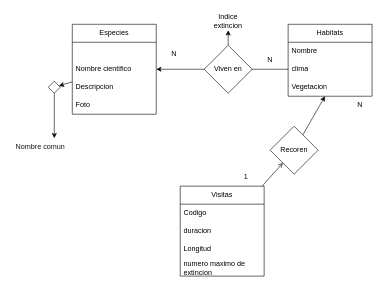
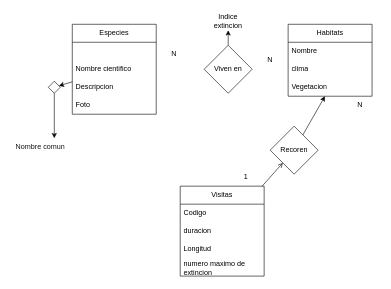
  <mxCell id="0" />
  <mxCell id="1" parent="0" />
  <mxCell id="2" style="edgeStyle=none;html=1;" edge="1" parent="1" source="3" target="30"><mxGeometry relative="1" as="geometry" /></mxCell>
  <mxCell id="3" value="Especies" style="swimlane;fontStyle=0;childLayout=stackLayout;horizontal=1;startSize=30;horizontalStack=0;resizeParent=1;resizeParentMax=0;resizeLast=0;collapsible=1;marginBottom=0;whiteSpace=wrap;html=1;" parent="1" vertex="1"><mxGeometry x="120" y="40" width="140" height="150" as="geometry" /></mxCell>
  <mxCell id="4" value="&lt;span style=&quot;color: rgb(255, 255, 255);&quot;&gt;Nombre comun&lt;/span&gt;" style="text;strokeColor=none;fillColor=none;align=left;verticalAlign=middle;spacingLeft=4;spacingRight=4;overflow=hidden;points=[[0,0.5],[1,0.5]];portConstraint=eastwest;rotatable=0;whiteSpace=wrap;html=1;" parent="3" vertex="1"><mxGeometry y="30" width="140" height="30" as="geometry" /></mxCell>
  <mxCell id="5" value="Nombre cientifico" style="text;strokeColor=none;fillColor=none;align=left;verticalAlign=middle;spacingLeft=4;spacingRight=4;overflow=hidden;points=[[0,0.5],[1,0.5]];portConstraint=eastwest;rotatable=0;whiteSpace=wrap;html=1;" parent="3" vertex="1"><mxGeometry y="60" width="140" height="30" as="geometry" /></mxCell>
  <mxCell id="6" value="Descripcion" style="text;strokeColor=none;fillColor=none;align=left;verticalAlign=middle;spacingLeft=4;spacingRight=4;overflow=hidden;points=[[0,0.5],[1,0.5]];portConstraint=eastwest;rotatable=0;whiteSpace=wrap;html=1;" parent="3" vertex="1"><mxGeometry y="90" width="140" height="30" as="geometry" /></mxCell>
  <mxCell id="7" value="Foto" style="text;strokeColor=none;fillColor=none;align=left;verticalAlign=middle;spacingLeft=4;spacingRight=4;overflow=hidden;points=[[0,0.5],[1,0.5]];portConstraint=eastwest;rotatable=0;whiteSpace=wrap;html=1;" parent="3" vertex="1"><mxGeometry y="120" width="140" height="30" as="geometry" /></mxCell>
  <mxCell id="8" value="Habitats" style="swimlane;fontStyle=0;childLayout=stackLayout;horizontal=1;startSize=30;horizontalStack=0;resizeParent=1;resizeParentMax=0;resizeLast=0;collapsible=1;marginBottom=0;whiteSpace=wrap;html=1;" vertex="1" parent="1"><mxGeometry x="480" y="40" width="140" height="120" as="geometry" /></mxCell>
  <mxCell id="9" value="Nombre" style="text;strokeColor=none;fillColor=none;align=left;verticalAlign=middle;spacingLeft=4;spacingRight=4;overflow=hidden;points=[[0,0.5],[1,0.5]];portConstraint=eastwest;rotatable=0;whiteSpace=wrap;html=1;" vertex="1" parent="8"><mxGeometry y="30" width="140" height="30" as="geometry" /></mxCell>
  <mxCell id="10" value="clima" style="text;strokeColor=none;fillColor=none;align=left;verticalAlign=middle;spacingLeft=4;spacingRight=4;overflow=hidden;points=[[0,0.5],[1,0.5]];portConstraint=eastwest;rotatable=0;whiteSpace=wrap;html=1;" vertex="1" parent="8"><mxGeometry y="60" width="140" height="30" as="geometry" /></mxCell>
  <mxCell id="11" value="Vegetacion" style="text;strokeColor=none;fillColor=none;align=left;verticalAlign=middle;spacingLeft=4;spacingRight=4;overflow=hidden;points=[[0,0.5],[1,0.5]];portConstraint=eastwest;rotatable=0;whiteSpace=wrap;html=1;" vertex="1" parent="8"><mxGeometry y="90" width="140" height="30" as="geometry" /></mxCell>
- <mxCell id="12" style="edgeStyle=none;html=1;" edge="1" parent="1" source="10" target="5"><mxGeometry relative="1" as="geometry" /></mxCell>
  <mxCell id="13" style="edgeStyle=none;html=1;exitX=0.5;exitY=0;exitDx=0;exitDy=0;entryX=0.5;entryY=1;entryDx=0;entryDy=0;" edge="1" parent="1" source="14" target="15"><mxGeometry relative="1" as="geometry" /></mxCell>
  <mxCell id="14" value="Viven en" style="rhombus;whiteSpace=wrap;html=1;" vertex="1" parent="1"><mxGeometry x="340" y="75" width="80" height="80" as="geometry" /></mxCell>
  <mxCell id="15" value="Indice extincion" style="text;html=1;align=center;verticalAlign=middle;whiteSpace=wrap;rounded=0;" vertex="1" parent="1"><mxGeometry x="350" y="20" width="60" height="30" as="geometry" /></mxCell>
  <mxCell id="16" style="edgeStyle=none;html=1;" edge="1" parent="1" source="23" target="11"><mxGeometry relative="1" as="geometry" /></mxCell>
  <mxCell id="17" value="Visitas" style="swimlane;fontStyle=0;childLayout=stackLayout;horizontal=1;startSize=30;horizontalStack=0;resizeParent=1;resizeParentMax=0;resizeLast=0;collapsible=1;marginBottom=0;whiteSpace=wrap;html=1;" vertex="1" parent="1"><mxGeometry x="300" y="310" width="140" height="150" as="geometry" /></mxCell>
  <mxCell id="18" value="Codigo" style="text;strokeColor=none;fillColor=none;align=left;verticalAlign=middle;spacingLeft=4;spacingRight=4;overflow=hidden;points=[[0,0.5],[1,0.5]];portConstraint=eastwest;rotatable=0;whiteSpace=wrap;html=1;" vertex="1" parent="17"><mxGeometry y="30" width="140" height="30" as="geometry" /></mxCell>
  <mxCell id="19" value="duracion" style="text;strokeColor=none;fillColor=none;align=left;verticalAlign=middle;spacingLeft=4;spacingRight=4;overflow=hidden;points=[[0,0.5],[1,0.5]];portConstraint=eastwest;rotatable=0;whiteSpace=wrap;html=1;" vertex="1" parent="17"><mxGeometry y="60" width="140" height="30" as="geometry" /></mxCell>
  <mxCell id="20" value="Longitud" style="text;strokeColor=none;fillColor=none;align=left;verticalAlign=middle;spacingLeft=4;spacingRight=4;overflow=hidden;points=[[0,0.5],[1,0.5]];portConstraint=eastwest;rotatable=0;whiteSpace=wrap;html=1;" vertex="1" parent="17"><mxGeometry y="90" width="140" height="30" as="geometry" /></mxCell>
  <mxCell id="21" value="numero maximo de extincion" style="text;strokeColor=none;fillColor=none;align=left;verticalAlign=middle;spacingLeft=4;spacingRight=4;overflow=hidden;points=[[0,0.5],[1,0.5]];portConstraint=eastwest;rotatable=0;whiteSpace=wrap;html=1;" vertex="1" parent="17"><mxGeometry y="120" width="140" height="30" as="geometry" /></mxCell>
  <mxCell id="22" value="" style="edgeStyle=none;html=1;endArrow=open;" edge="1" parent="1" source="17" target="23"><mxGeometry relative="1" as="geometry"><mxPoint x="426" y="310" as="sourcePoint" /><mxPoint x="539" y="160" as="targetPoint" /></mxGeometry></mxCell>
  <mxCell id="23" value="Recoren" style="rhombus;whiteSpace=wrap;html=1;" vertex="1" parent="1"><mxGeometry x="450" y="210" width="80" height="80" as="geometry" /></mxCell>
  <mxCell id="24" value="N" style="text;html=1;align=center;verticalAlign=middle;whiteSpace=wrap;rounded=0;" vertex="1" parent="1"><mxGeometry x="570" y="160" width="60" height="30" as="geometry" /></mxCell>
  <mxCell id="25" value="1" style="text;html=1;align=center;verticalAlign=middle;whiteSpace=wrap;rounded=0;" vertex="1" parent="1"><mxGeometry x="380" y="280" width="60" height="30" as="geometry" /></mxCell>
  <mxCell id="26" value="N" style="text;html=1;align=center;verticalAlign=middle;whiteSpace=wrap;rounded=0;" vertex="1" parent="1"><mxGeometry x="420" y="85" width="60" height="30" as="geometry" /></mxCell>
  <mxCell id="27" value="N" style="text;html=1;align=center;verticalAlign=middle;whiteSpace=wrap;rounded=0;" vertex="1" parent="1"><mxGeometry x="260" y="75" width="60" height="30" as="geometry" /></mxCell>
  <mxCell id="28" value="&lt;font color=&quot;#121212&quot;&gt;Nombre comun&lt;/font&gt;" style="text;strokeColor=none;fillColor=none;align=left;verticalAlign=middle;spacingLeft=4;spacingRight=4;overflow=hidden;points=[[0,0.5],[1,0.5]];portConstraint=eastwest;rotatable=0;whiteSpace=wrap;html=1;" vertex="1" parent="1"><mxGeometry x="20" y="230" width="140" height="30" as="geometry" /></mxCell>
  <mxCell id="29" style="edgeStyle=none;html=1;exitX=0.5;exitY=1;exitDx=0;exitDy=0;" edge="1" parent="1" source="30" target="28"><mxGeometry relative="1" as="geometry" /></mxCell>
  <mxCell id="30" value="" style="rhombus;whiteSpace=wrap;html=1;" vertex="1" parent="1"><mxGeometry x="80" y="135" width="20" height="20" as="geometry" /></mxCell>
